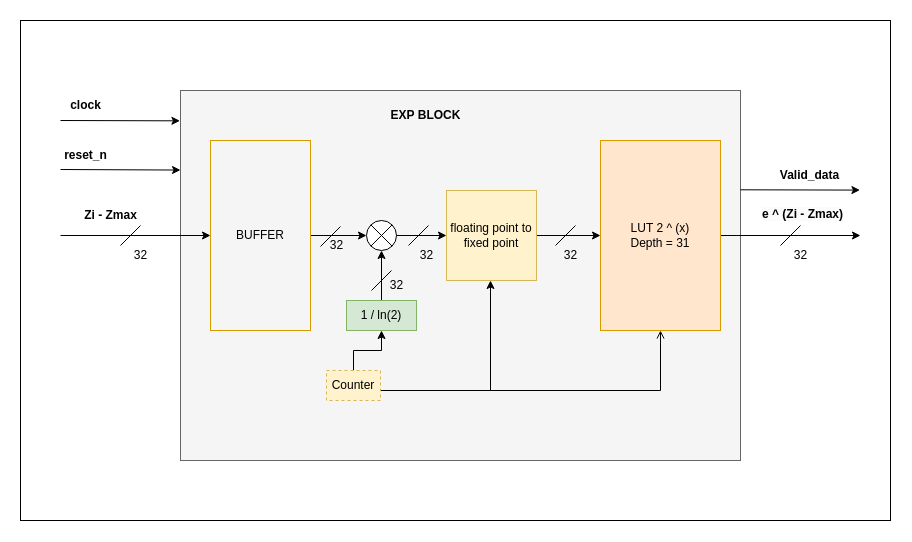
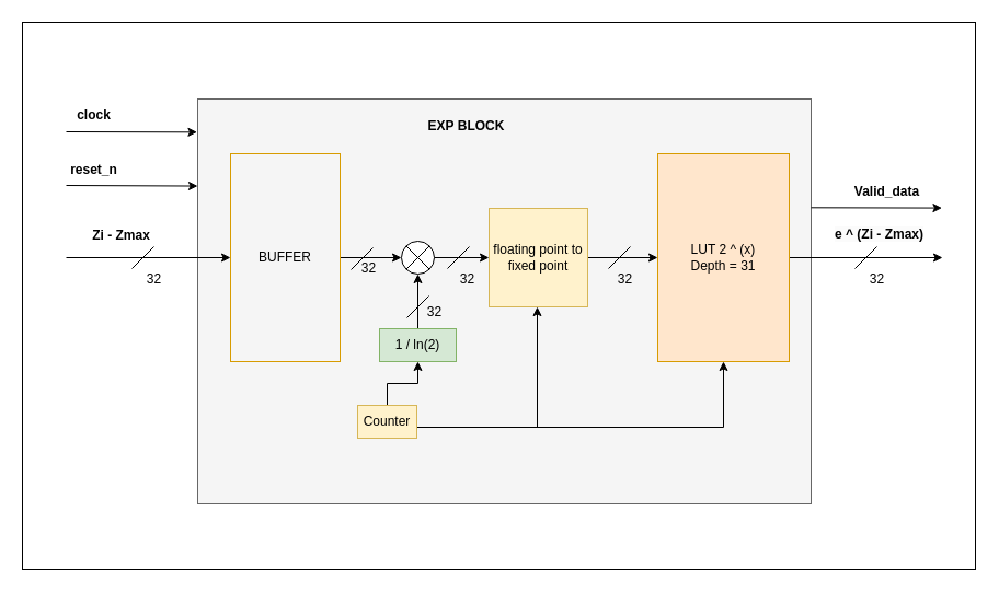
  <mxCell id="0" />
  <mxCell id="1" parent="0" />
  <mxCell id="2" value="" style="rounded=0;whiteSpace=wrap;html=1;fontSize=12;" parent="1" vertex="1"><mxGeometry x="20" y="20" width="870" height="500" as="geometry" /></mxCell>
  <mxCell id="3" value="" style="rounded=0;whiteSpace=wrap;html=1;fontSize=12;fillColor=#f5f5f5;fontColor=#333333;strokeColor=#666666;" parent="1" vertex="1"><mxGeometry x="180" y="90" width="560" height="370" as="geometry" /></mxCell>
  <mxCell id="4" value="&lt;b&gt;Zi - Zmax&lt;/b&gt;" style="text;html=1;align=center;verticalAlign=middle;resizable=0;points=[];autosize=1;strokeColor=none;fillColor=none;" parent="1" vertex="1"><mxGeometry x="70" y="200" width="80" height="30" as="geometry" /></mxCell>
  <mxCell id="5" value="" style="endArrow=none;html=1;rounded=0;" parent="1" edge="1"><mxGeometry width="50" height="50" relative="1" as="geometry"><mxPoint x="120" y="245" as="sourcePoint" /><mxPoint x="140" y="225" as="targetPoint" /></mxGeometry></mxCell>
  <mxCell id="6" value="32" style="text;html=1;align=center;verticalAlign=middle;resizable=0;points=[];autosize=1;strokeColor=none;fillColor=none;" parent="1" vertex="1"><mxGeometry x="120" y="240" width="40" height="30" as="geometry" /></mxCell>
  <mxCell id="7" style="edgeStyle=orthogonalEdgeStyle;rounded=0;orthogonalLoop=1;jettySize=auto;html=1;entryX=0.5;entryY=1;entryDx=0;entryDy=0;" parent="1" source="8" target="13" edge="1"><mxGeometry relative="1" as="geometry"><mxPoint x="356" y="275.04" as="targetPoint" /></mxGeometry></mxCell>
  <mxCell id="8" value="1 / ln(2)" style="rounded=0;whiteSpace=wrap;html=1;fillColor=#d5e8d4;strokeColor=#82b366;" parent="1" vertex="1"><mxGeometry x="346" y="300" width="70" height="30" as="geometry" /></mxCell>
  <mxCell id="9" value="32" style="text;html=1;align=center;verticalAlign=middle;resizable=0;points=[];autosize=1;strokeColor=none;fillColor=none;" parent="1" vertex="1"><mxGeometry x="376" y="270" width="40" height="30" as="geometry" /></mxCell>
  <mxCell id="10" value="" style="endArrow=none;html=1;rounded=0;" parent="1" edge="1"><mxGeometry width="50" height="50" relative="1" as="geometry"><mxPoint x="371" y="290" as="sourcePoint" /><mxPoint x="391" y="270" as="targetPoint" /></mxGeometry></mxCell>
  <mxCell id="11" value="" style="endArrow=none;html=1;rounded=0;" parent="1" edge="1"><mxGeometry width="50" height="50" relative="1" as="geometry"><mxPoint x="408" y="245" as="sourcePoint" /><mxPoint x="428" y="225" as="targetPoint" /></mxGeometry></mxCell>
  <mxCell id="12" value="" style="group" parent="1" vertex="1" connectable="0"><mxGeometry x="366" y="220" width="30" height="30" as="geometry" /></mxCell>
  <mxCell id="13" value="" style="ellipse;whiteSpace=wrap;html=1;aspect=fixed;" parent="12" vertex="1"><mxGeometry width="30" height="30" as="geometry" /></mxCell>
  <mxCell id="14" value="" style="endArrow=none;html=1;rounded=0;exitX=0;exitY=0;exitDx=0;exitDy=0;entryX=1;entryY=1;entryDx=0;entryDy=0;" parent="12" source="13" target="13" edge="1"><mxGeometry width="50" height="50" relative="1" as="geometry"><mxPoint x="20" y="60" as="sourcePoint" /><mxPoint x="70" y="10" as="targetPoint" /></mxGeometry></mxCell>
  <mxCell id="15" value="" style="endArrow=none;html=1;rounded=0;entryX=1;entryY=0;entryDx=0;entryDy=0;exitX=0;exitY=1;exitDx=0;exitDy=0;" parent="12" source="13" target="13" edge="1"><mxGeometry width="50" height="50" relative="1" as="geometry"><mxPoint x="-30" y="50" as="sourcePoint" /><mxPoint x="-10" y="30" as="targetPoint" /></mxGeometry></mxCell>
  <mxCell id="16" value="32" style="text;html=1;align=center;verticalAlign=middle;resizable=0;points=[];autosize=1;strokeColor=none;fillColor=none;" parent="1" vertex="1"><mxGeometry x="406" y="240" width="40" height="30" as="geometry" /></mxCell>
  <mxCell id="17" style="edgeStyle=orthogonalEdgeStyle;rounded=0;orthogonalLoop=1;jettySize=auto;html=1;entryX=0;entryY=0.5;entryDx=0;entryDy=0;" parent="1" source="18" target="20" edge="1"><mxGeometry relative="1" as="geometry"><mxPoint x="620" y="235" as="targetPoint" /></mxGeometry></mxCell>
  <mxCell id="18" value="floating point to fixed point" style="rounded=0;whiteSpace=wrap;html=1;fillColor=#fff2cc;strokeColor=#d6b656;" parent="1" vertex="1"><mxGeometry x="446" y="190" width="90" height="90" as="geometry" /></mxCell>
  <mxCell id="19" style="edgeStyle=orthogonalEdgeStyle;rounded=0;orthogonalLoop=1;jettySize=auto;html=1;" parent="1" source="20" edge="1"><mxGeometry relative="1" as="geometry"><mxPoint x="860" y="235" as="targetPoint" /></mxGeometry></mxCell>
  <mxCell id="20" value="LUT 2 ^ (x)&lt;br&gt;Depth = 31" style="rounded=0;whiteSpace=wrap;html=1;fillColor=#ffe6cc;strokeColor=#d79b00;" parent="1" vertex="1"><mxGeometry x="600" y="140" width="120" height="190" as="geometry" /></mxCell>
  <mxCell id="21" value="&lt;span style=&quot;color: rgb(0, 0, 0); font-family: Helvetica; font-style: normal; font-variant-ligatures: normal; font-variant-caps: normal; letter-spacing: normal; orphans: 2; text-align: center; text-indent: 0px; text-transform: none; widows: 2; word-spacing: 0px; -webkit-text-stroke-width: 0px; background-color: rgb(251, 251, 251); text-decoration-thickness: initial; text-decoration-style: initial; text-decoration-color: initial; float: none; display: inline !important;&quot;&gt;&lt;font style=&quot;font-size: 12px;&quot;&gt;&lt;b&gt;e ^ (Zi - Zmax)&lt;/b&gt;&lt;/font&gt;&lt;/span&gt;" style="text;whiteSpace=wrap;html=1;" parent="1" vertex="1"><mxGeometry x="760" y="200" width="110" height="30" as="geometry" /></mxCell>
  <mxCell id="22" value="&lt;b&gt;EXP BLOCK&lt;/b&gt;" style="text;html=1;align=center;verticalAlign=middle;resizable=0;points=[];autosize=1;strokeColor=none;fillColor=none;fontSize=12;" parent="1" vertex="1"><mxGeometry x="380" y="100" width="90" height="30" as="geometry" /></mxCell>
  <mxCell id="23" style="edgeStyle=orthogonalEdgeStyle;rounded=0;orthogonalLoop=1;jettySize=auto;html=1;entryX=0;entryY=0.5;entryDx=0;entryDy=0;fontSize=12;" parent="1" source="24" target="13" edge="1"><mxGeometry relative="1" as="geometry" /></mxCell>
  <mxCell id="24" value="BUFFER" style="rounded=0;whiteSpace=wrap;html=1;fillColor=#f5f5f5;strokeColor=#d79b00;" parent="1" vertex="1"><mxGeometry x="210" y="140" width="100" height="190" as="geometry" /></mxCell>
  <mxCell id="25" style="edgeStyle=orthogonalEdgeStyle;rounded=0;orthogonalLoop=1;jettySize=auto;html=1;entryX=0;entryY=0.5;entryDx=0;entryDy=0;fontSize=12;" parent="1" source="13" target="18" edge="1"><mxGeometry relative="1" as="geometry" /></mxCell>
  <mxCell id="26" value="" style="endArrow=classic;html=1;rounded=0;fontSize=12;entryX=0;entryY=0.5;entryDx=0;entryDy=0;" parent="1" target="24" edge="1"><mxGeometry width="50" height="50" relative="1" as="geometry"><mxPoint x="60" y="235" as="sourcePoint" /><mxPoint x="110" y="220" as="targetPoint" /></mxGeometry></mxCell>
  <mxCell id="27" value="" style="endArrow=classic;html=1;rounded=0;fontSize=12;entryX=-0.001;entryY=0.082;entryDx=0;entryDy=0;entryPerimeter=0;" parent="1" target="3" edge="1"><mxGeometry width="50" height="50" relative="1" as="geometry"><mxPoint x="60" y="120" as="sourcePoint" /><mxPoint x="110" y="50" as="targetPoint" /></mxGeometry></mxCell>
  <mxCell id="28" value="" style="endArrow=classic;html=1;rounded=0;fontSize=12;entryX=0;entryY=0.215;entryDx=0;entryDy=0;entryPerimeter=0;" parent="1" target="3" edge="1"><mxGeometry width="50" height="50" relative="1" as="geometry"><mxPoint x="60" y="169" as="sourcePoint" /><mxPoint x="149.42" y="150.04" as="targetPoint" /></mxGeometry></mxCell>
  <mxCell id="29" value="&lt;b&gt;clock&lt;/b&gt;" style="text;html=1;align=center;verticalAlign=middle;resizable=0;points=[];autosize=1;strokeColor=none;fillColor=none;fontSize=12;" parent="1" vertex="1"><mxGeometry x="60" y="90" width="50" height="30" as="geometry" /></mxCell>
  <mxCell id="30" value="&lt;b&gt;reset_n&lt;/b&gt;" style="text;html=1;align=center;verticalAlign=middle;resizable=0;points=[];autosize=1;strokeColor=none;fillColor=none;fontSize=12;" parent="1" vertex="1"><mxGeometry x="50" y="140" width="70" height="30" as="geometry" /></mxCell>
  <mxCell id="31" value="" style="endArrow=none;html=1;rounded=0;" parent="1" edge="1"><mxGeometry width="50" height="50" relative="1" as="geometry"><mxPoint x="320" y="246" as="sourcePoint" /><mxPoint x="340" y="226" as="targetPoint" /></mxGeometry></mxCell>
  <mxCell id="32" value="32" style="text;html=1;align=center;verticalAlign=middle;resizable=0;points=[];autosize=1;strokeColor=none;fillColor=none;" parent="1" vertex="1"><mxGeometry x="316" y="230" width="40" height="30" as="geometry" /></mxCell>
  <mxCell id="33" value="" style="endArrow=none;html=1;rounded=0;fontSize=12;" parent="1" edge="1"><mxGeometry width="50" height="50" relative="1" as="geometry"><mxPoint x="555" y="245" as="sourcePoint" /><mxPoint x="575" y="225" as="targetPoint" /></mxGeometry></mxCell>
  <mxCell id="34" value="" style="endArrow=none;html=1;rounded=0;fontSize=12;" parent="1" edge="1"><mxGeometry width="50" height="50" relative="1" as="geometry"><mxPoint x="780" y="245" as="sourcePoint" /><mxPoint x="800" y="225" as="targetPoint" /></mxGeometry></mxCell>
  <mxCell id="35" value="32" style="text;html=1;align=center;verticalAlign=middle;resizable=0;points=[];autosize=1;strokeColor=none;fillColor=none;fontSize=12;" parent="1" vertex="1"><mxGeometry x="780" y="240" width="40" height="30" as="geometry" /></mxCell>
  <mxCell id="36" value="32" style="text;html=1;align=center;verticalAlign=middle;resizable=0;points=[];autosize=1;strokeColor=none;fillColor=none;" parent="1" vertex="1"><mxGeometry x="550" y="240" width="40" height="30" as="geometry" /></mxCell>
  <mxCell id="37" value="" style="endArrow=classic;html=1;rounded=0;fontSize=12;exitX=1.001;exitY=0.677;exitDx=0;exitDy=0;exitPerimeter=0;" parent="1" edge="1"><mxGeometry width="50" height="50" relative="1" as="geometry"><mxPoint x="740" y="189.315" as="sourcePoint" /><mxPoint x="859.44" y="189.6" as="targetPoint" /></mxGeometry></mxCell>
  <mxCell id="38" value="&lt;b&gt;Valid_data&lt;/b&gt;" style="text;html=1;align=center;verticalAlign=middle;resizable=0;points=[];autosize=1;strokeColor=none;fillColor=none;fontSize=12;" parent="1" vertex="1"><mxGeometry x="769.44" y="159.6" width="80" height="30" as="geometry" /></mxCell>
  <mxCell id="39" style="edgeStyle=orthogonalEdgeStyle;rounded=0;orthogonalLoop=1;jettySize=auto;html=1;fontSize=12;" parent="1" source="42" target="8" edge="1"><mxGeometry relative="1" as="geometry" /></mxCell>
  <mxCell id="40" style="edgeStyle=orthogonalEdgeStyle;rounded=0;orthogonalLoop=1;jettySize=auto;html=1;fontSize=12;" parent="1" source="42" edge="1"><mxGeometry relative="1" as="geometry"><mxPoint x="490" y="280" as="targetPoint" /><Array as="points"><mxPoint x="490" y="390" /></Array></mxGeometry></mxCell>
- <mxCell id="41" style="edgeStyle=orthogonalEdgeStyle;rounded=0;orthogonalLoop=1;jettySize=auto;html=1;entryX=0.5;entryY=1;entryDx=0;entryDy=0;fontSize=12;endArrow=open;" parent="1" source="42" target="20" edge="1"><mxGeometry relative="1" as="geometry"><Array as="points"><mxPoint x="660" y="390" /></Array></mxGeometry></mxCell>
- <mxCell id="42" value="Counter" style="rounded=0;whiteSpace=wrap;html=1;fontSize=12;fillColor=#fff2cc;strokeColor=#d6b656;dashed=1;" parent="1" vertex="1"><mxGeometry x="326" y="370" width="54" height="30" as="geometry" /></mxCell>
+ <mxCell id="41" style="edgeStyle=orthogonalEdgeStyle;rounded=0;orthogonalLoop=1;jettySize=auto;html=1;entryX=0.5;entryY=1;entryDx=0;entryDy=0;fontSize=12;" parent="1" source="42" target="20" edge="1"><mxGeometry relative="1" as="geometry"><Array as="points"><mxPoint x="660" y="390" /></Array></mxGeometry></mxCell>
+ <mxCell id="42" value="Counter" style="rounded=0;whiteSpace=wrap;html=1;fontSize=12;fillColor=#fff2cc;strokeColor=#d6b656;" parent="1" vertex="1"><mxGeometry x="326" y="370" width="54" height="30" as="geometry" /></mxCell>
